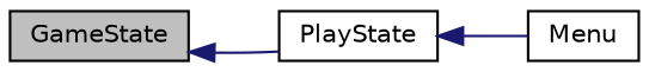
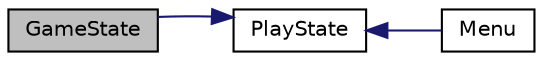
  digraph {
    rankdir=LR
    node [color=black fillcolor=white fontname=Helvetica fontsize=10 shape=record style=filled]
    edge [color=midnightblue dir=back fontname=Helvetica fontsize=10 labelfontname=Helvetica labelfontsize=10 style=solid]
    n1 [fillcolor=grey75 fontcolor=black height=0.2 label=GameState width=0.4]
    n2 [height=0.2 label=PlayState width=0.4]
    n3 [height=0.2 label=Menu width=0.4]
-   n1 -> n2
+   n2 -> n1
    n2 -> n3
  }
